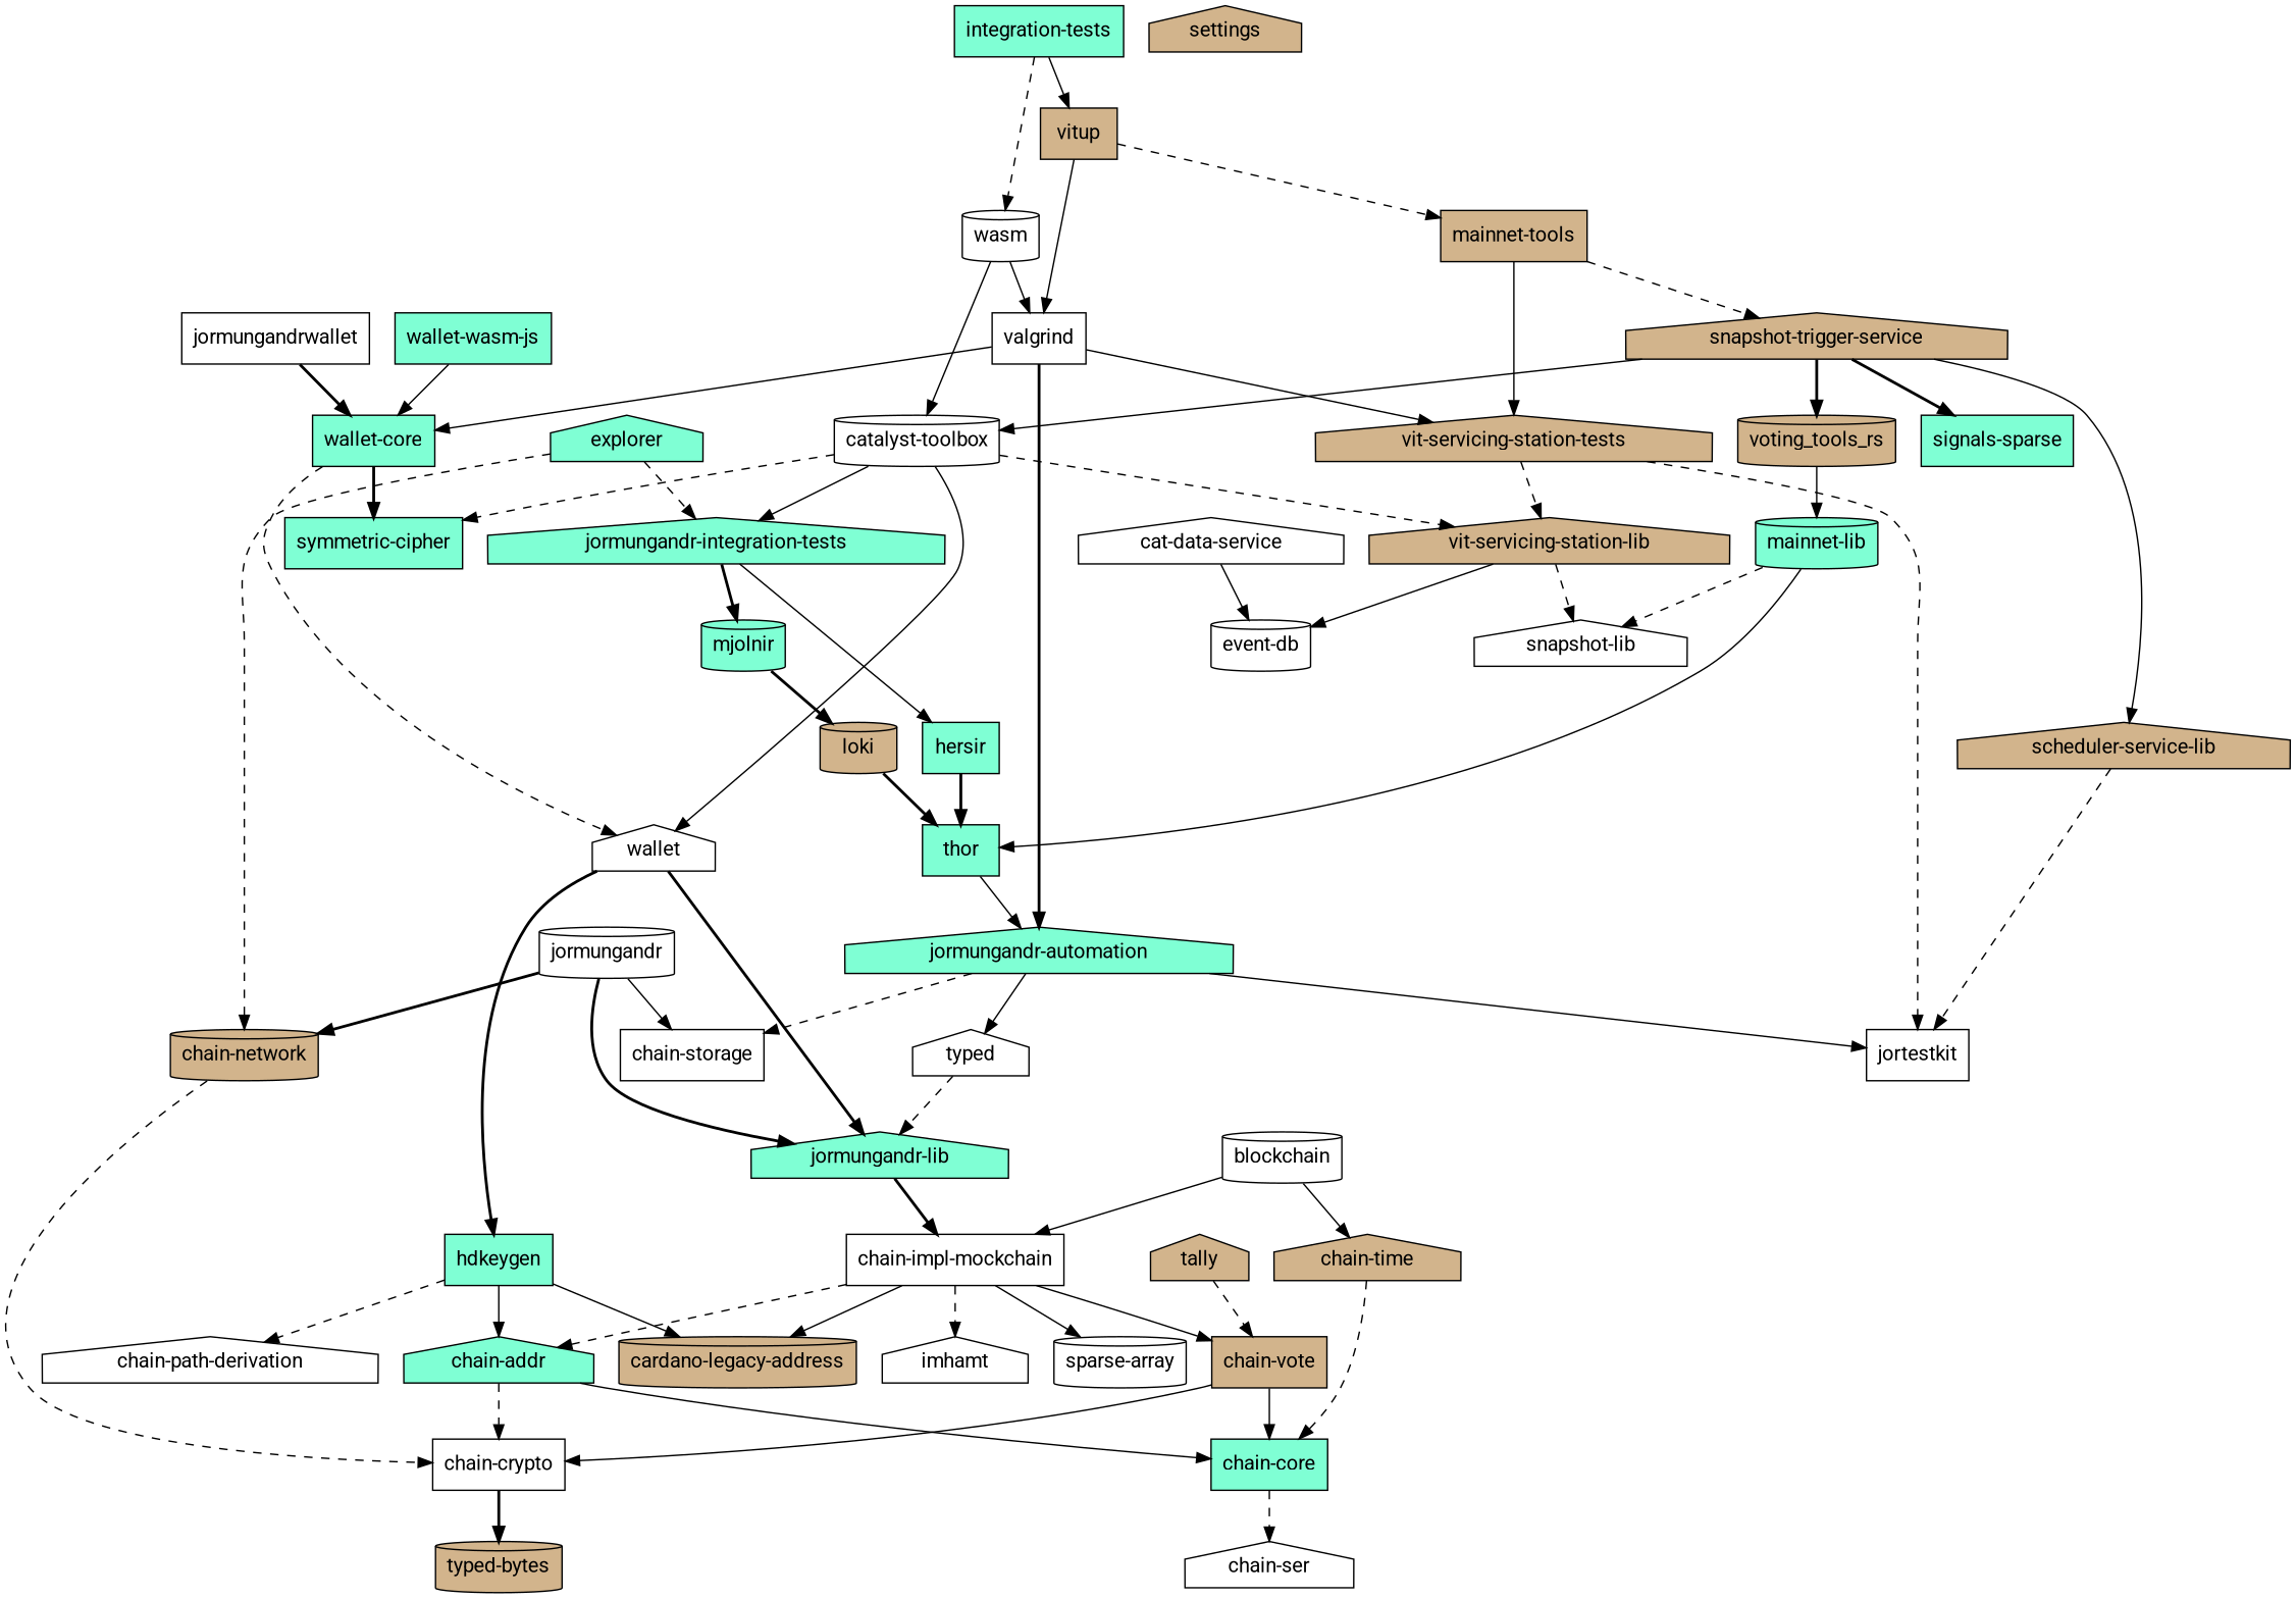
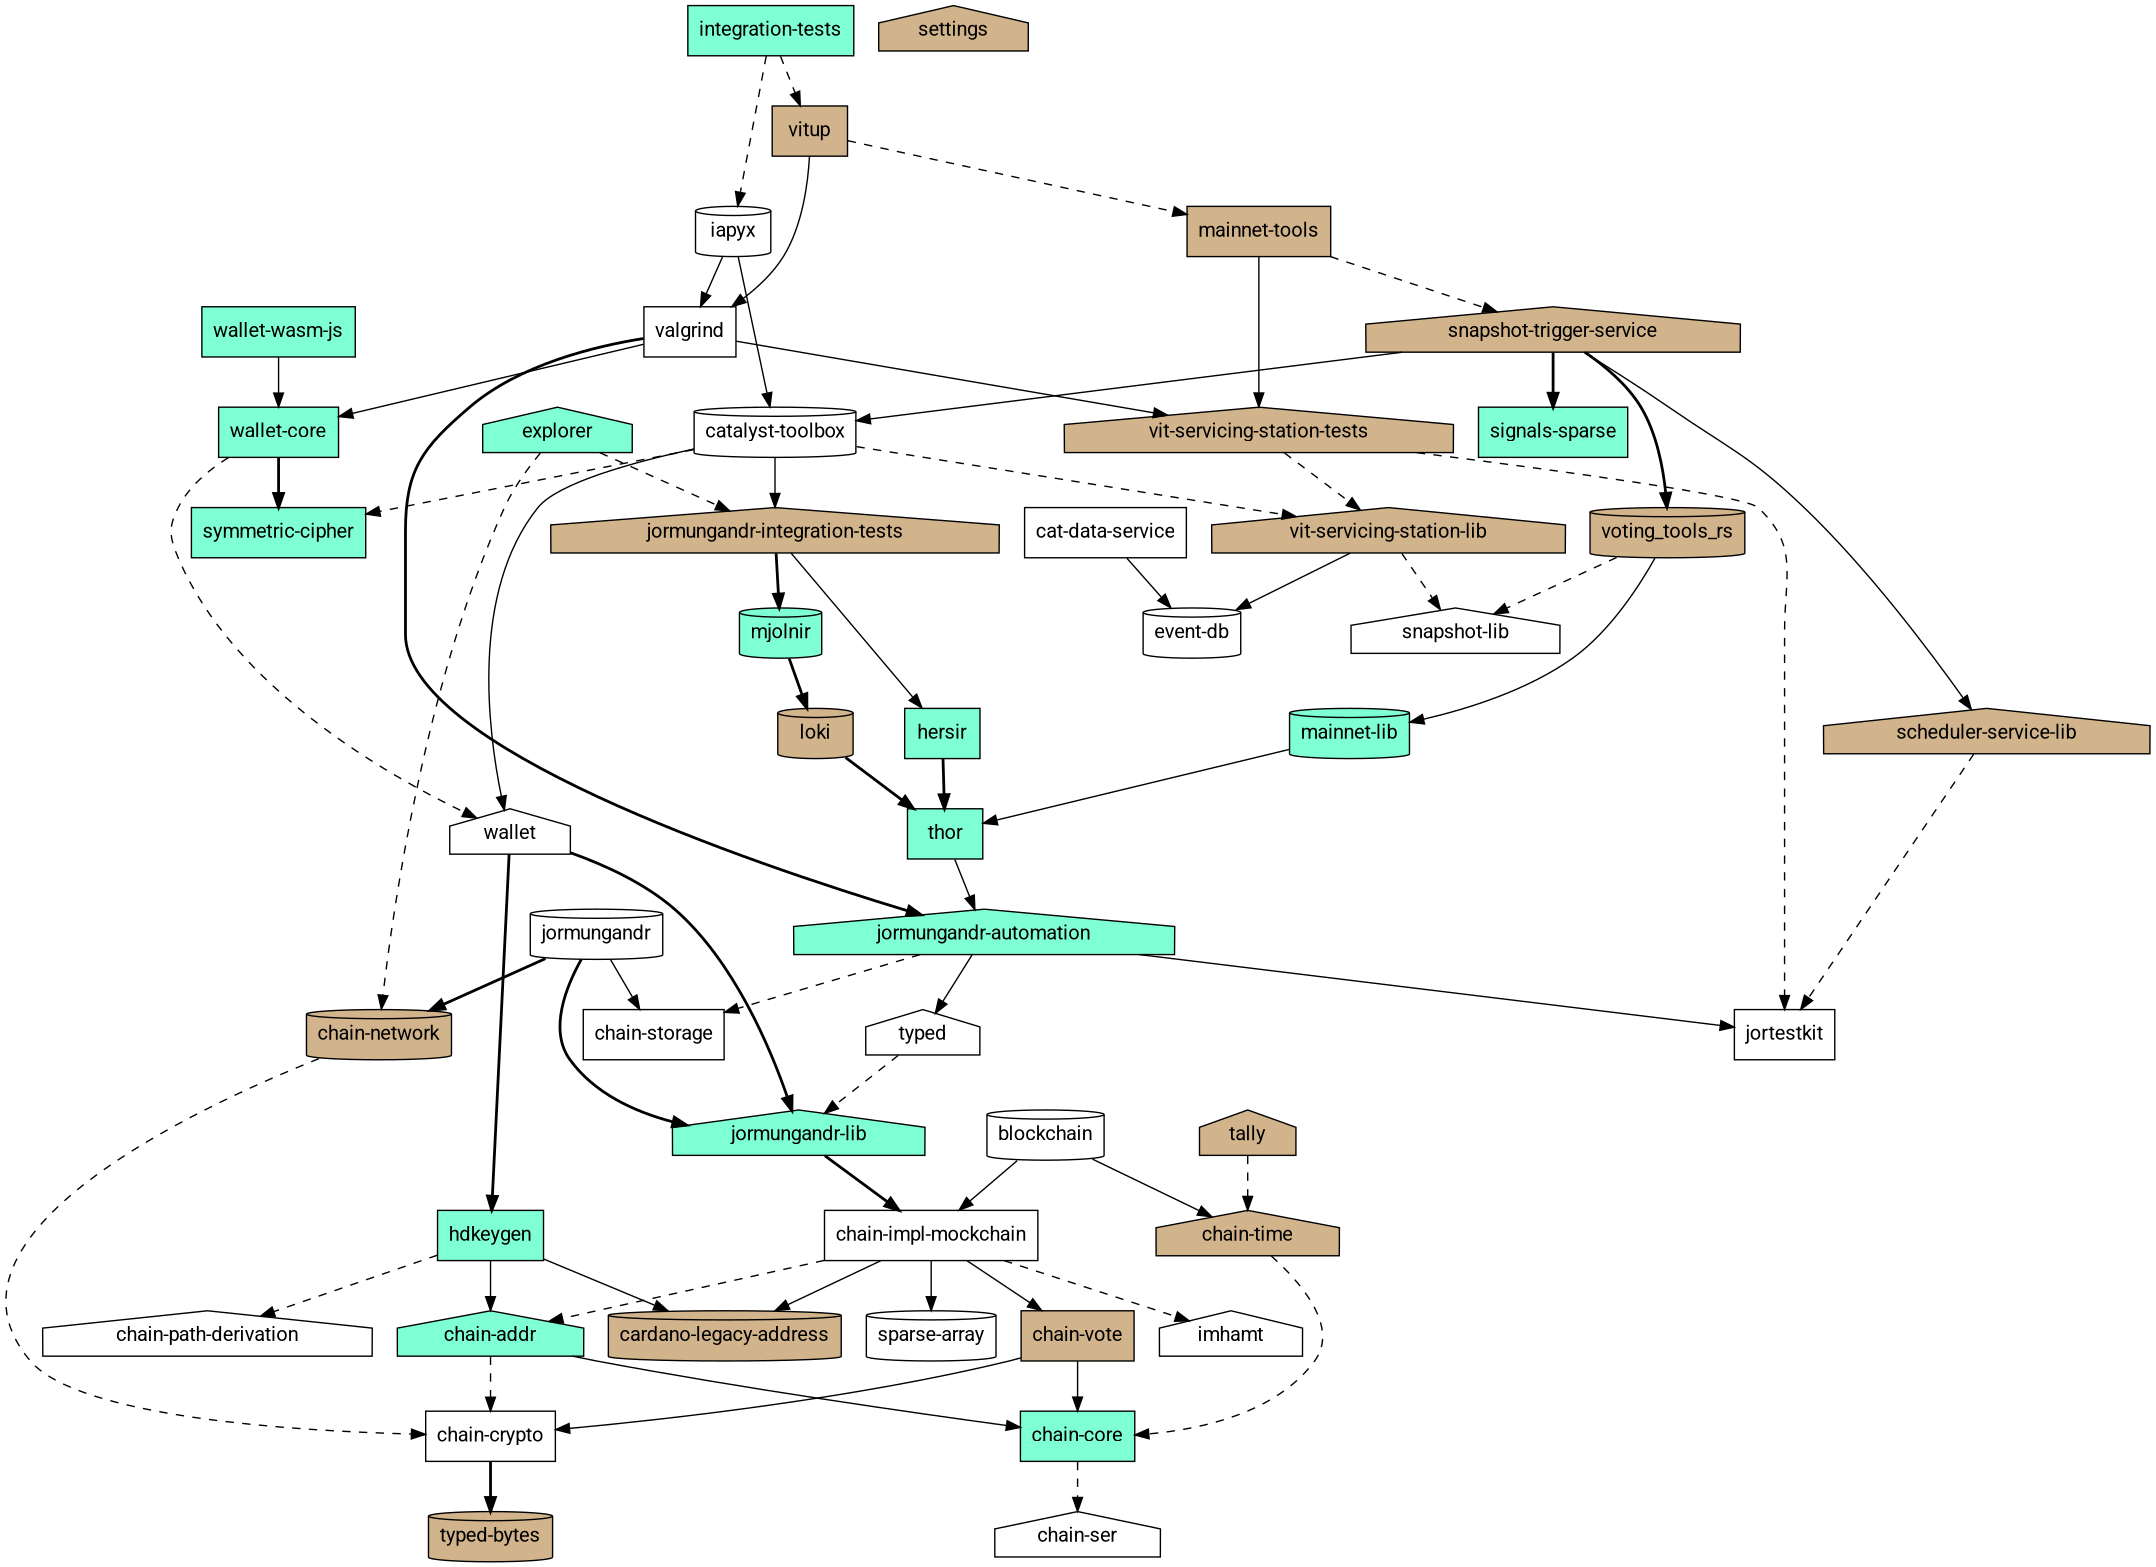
  digraph {
    fontname=Roboto
    node [fillcolor=white fontname=Roboto shape=box style=filled]
    edge [fontname=Roboto style=solid]
    n1 [label="catalyst-toolbox" shape=cylinder]
-   n2 [fillcolor=aquamarine label="jormungandr-integration-tests" shape=house]
+   n2 [fillcolor=tan label="jormungandr-integration-tests" shape=house]
    n3 [fillcolor=aquamarine label="symmetric-cipher"]
    n4 [fillcolor=tan label="vit-servicing-station-lib" shape=house]
    n5 [label=wallet shape=house]
    n6 [fillcolor=aquamarine label=hersir]
    n7 [fillcolor=aquamarine label=mjolnir shape=cylinder]
    n8 [label="snapshot-lib" shape=house]
    n9 [label="event-db" shape=cylinder]
    n10 [fillcolor=aquamarine label="jormungandr-lib" shape=house]
    n11 [fillcolor=aquamarine label=hdkeygen]
    n12 [fillcolor=aquamarine label="chain-addr" shape=house]
    n13 [fillcolor=aquamarine label="chain-core"]
    n14 [label="chain-crypto"]
    n15 [label="chain-ser" shape=house]
    n16 [fillcolor=tan label="typed-bytes" shape=cylinder]
    n17 [label="chain-impl-mockchain"]
    n18 [fillcolor=tan label="cardano-legacy-address" shape=cylinder]
    n19 [fillcolor=tan label="chain-vote"]
    n20 [label=imhamt shape=house]
    n21 [label="sparse-array" shape=cylinder]
    n22 [fillcolor=tan label="chain-time" shape=house]
    n23 [label="chain-storage"]
    n24 [label=typed shape=house]
    n25 [fillcolor=aquamarine label="jormungandr-automation" shape=house]
    n26 [label=jortestkit]
    n27 [fillcolor=aquamarine label=thor]
    n28 [fillcolor=tan label=loki shape=cylinder]
    n29 [fillcolor=tan label="vit-servicing-station-tests" shape=house]
    n30 [label="chain-path-derivation" shape=house]
    n31 [fillcolor=tan label="chain-network" shape=cylinder]
-   n32 [label=jormungandrwallet]
    n33 [fillcolor=aquamarine label="wallet-core"]
    n34 [fillcolor=aquamarine label="wallet-wasm-js"]
    n35 [label=jormungandr shape=cylinder]
    n36 [fillcolor=aquamarine label=explorer shape=house]
    n37 [fillcolor=tan label=settings shape=house]
    n38 [label=blockchain shape=cylinder]
-   n39 [label=wasm shape=cylinder]
+   n39 [label=iapyx shape=cylinder]
    n40 [label=valgrind]
    n41 [fillcolor=tan label=vitup]
    n42 [fillcolor=tan label="mainnet-tools"]
    n43 [fillcolor=tan label="snapshot-trigger-service" shape=house]
    n44 [fillcolor=aquamarine label="mainnet-lib" shape=cylinder]
    n45 [fillcolor=tan label="scheduler-service-lib" shape=house]
    n46 [fillcolor=aquamarine label="signals-sparse"]
    n47 [fillcolor=tan label=voting_tools_rs shape=cylinder]
    n48 [fillcolor=aquamarine label="integration-tests"]
-   n49 [label="cat-data-service" shape=house]
+   n49 [label="cat-data-service"]
    n50 [fillcolor=tan label=tally shape=house]
    n1 -> n2
    n1 -> n3 [style=dashed]
    n1 -> n4 [style=dashed]
    n1 -> n5
    n2 -> n6
    n2 -> n7 [style=bold]
    n4 -> n8 [style=dashed]
    n4 -> n9
    n5 -> n10 [style=bold]
    n5 -> n11 [style=bold]
    n6 -> n27 [style=bold]
    n7 -> n28 [style=bold]
    n10 -> n17 [style=bold]
    n11 -> n12
    n11 -> n18
    n11 -> n30 [style=dashed]
    n12 -> n13
    n12 -> n14 [style=dashed]
    n13 -> n15 [style=dashed]
    n14 -> n16 [style=bold]
    n17 -> n12 [style=dashed]
    n17 -> n18
    n17 -> n19
    n17 -> n20 [style=dashed]
    n17 -> n21
    n19 -> n13
    n19 -> n14
    n22 -> n13 [style=dashed]
    n24 -> n10 [style=dashed]
    n25 -> n23 [style=dashed]
    n25 -> n24
    n25 -> n26
    n27 -> n25
    n28 -> n27 [style=bold]
    n29 -> n4 [style=dashed]
    n29 -> n26 [style=dashed]
    n31 -> n14 [style=dashed]
-   n32 -> n33 [style=bold]
    n33 -> n3 [style=bold]
    n33 -> n5 [style=dashed]
    n34 -> n33
    n35 -> n10 [style=bold]
    n35 -> n23
    n35 -> n31 [style=bold]
    n36 -> n2 [style=dashed]
    n36 -> n31 [style=dashed]
    n38 -> n17
    n38 -> n22
    n39 -> n1
    n39 -> n40
    n40 -> n25 [style=bold]
    n40 -> n29
    n40 -> n33
    n41 -> n40
    n41 -> n42 [style=dashed]
    n42 -> n29
    n42 -> n43 [style=dashed]
    n43 -> n1
    n43 -> n45
    n43 -> n46 [style=bold]
    n43 -> n47 [style=bold]
-   n44 -> n8 [style=dashed]
+   n47 -> n8 [style=dashed]
    n44 -> n27
    n45 -> n26 [style=dashed]
    n47 -> n44
    n48 -> n39 [style=dashed]
-   n48 -> n41
+   n48 -> n41 [style=dashed]
    n49 -> n9
-   n50 -> n19 [style=dashed]
+   n50 -> n22 [style=dashed]
  }
